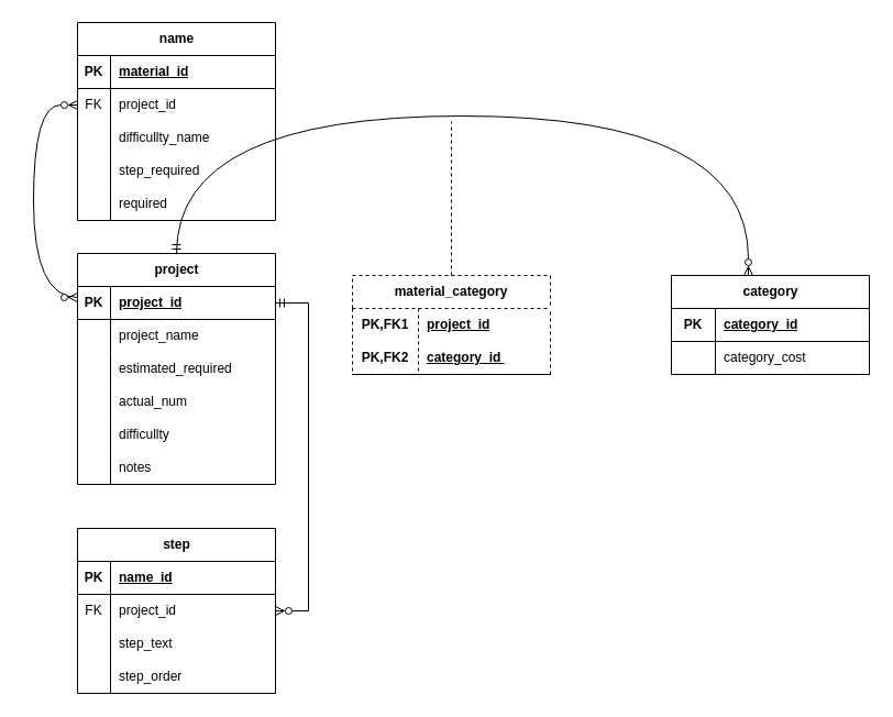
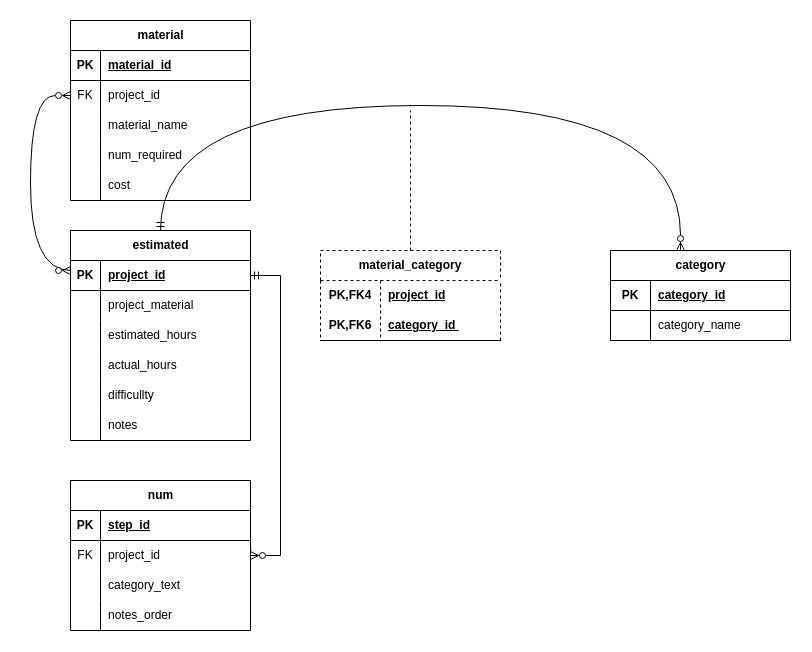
  <mxCell id="0" />
  <mxCell id="1" parent="0" />
- <mxCell id="2" value="project" style="shape=table;startSize=30;container=1;collapsible=1;childLayout=tableLayout;fixedRows=1;rowLines=0;fontStyle=1;align=center;resizeLast=1;html=1;" vertex="1" parent="1"><mxGeometry x="70" y="230" width="180" height="210" as="geometry" /></mxCell>
+ <mxCell id="2" value="estimated" style="shape=table;startSize=30;container=1;collapsible=1;childLayout=tableLayout;fixedRows=1;rowLines=0;fontStyle=1;align=center;resizeLast=1;html=1;" vertex="1" parent="1"><mxGeometry x="70" y="230" width="180" height="210" as="geometry" /></mxCell>
  <mxCell id="3" value="" style="shape=tableRow;horizontal=0;startSize=0;swimlaneHead=0;swimlaneBody=0;fillColor=none;collapsible=0;dropTarget=0;points=[[0,0.5],[1,0.5]];portConstraint=eastwest;top=0;left=0;right=0;bottom=1;" vertex="1" parent="2"><mxGeometry y="30" width="180" height="30" as="geometry" /></mxCell>
  <mxCell id="4" value="PK" style="shape=partialRectangle;connectable=0;fillColor=none;top=0;left=0;bottom=0;right=0;fontStyle=1;overflow=hidden;whiteSpace=wrap;html=1;" vertex="1" parent="3"><mxGeometry width="30" height="30" as="geometry"><mxRectangle width="30" height="30" as="alternateBounds" /></mxGeometry></mxCell>
  <mxCell id="5" value="project_id" style="shape=partialRectangle;connectable=0;fillColor=none;top=0;left=0;bottom=0;right=0;align=left;spacingLeft=6;fontStyle=5;overflow=hidden;whiteSpace=wrap;html=1;" vertex="1" parent="3"><mxGeometry x="30" width="150" height="30" as="geometry"><mxRectangle width="150" height="30" as="alternateBounds" /></mxGeometry></mxCell>
  <mxCell id="6" value="" style="shape=tableRow;horizontal=0;startSize=0;swimlaneHead=0;swimlaneBody=0;fillColor=none;collapsible=0;dropTarget=0;points=[[0,0.5],[1,0.5]];portConstraint=eastwest;top=0;left=0;right=0;bottom=0;" vertex="1" parent="2"><mxGeometry y="60" width="180" height="30" as="geometry" /></mxCell>
  <mxCell id="7" value="" style="shape=partialRectangle;connectable=0;fillColor=none;top=0;left=0;bottom=0;right=0;editable=1;overflow=hidden;whiteSpace=wrap;html=1;" vertex="1" parent="6"><mxGeometry width="30" height="30" as="geometry"><mxRectangle width="30" height="30" as="alternateBounds" /></mxGeometry></mxCell>
- <mxCell id="8" value="project_name" style="shape=partialRectangle;connectable=0;fillColor=none;top=0;left=0;bottom=0;right=0;align=left;spacingLeft=6;overflow=hidden;whiteSpace=wrap;html=1;" vertex="1" parent="6"><mxGeometry x="30" width="150" height="30" as="geometry"><mxRectangle width="150" height="30" as="alternateBounds" /></mxGeometry></mxCell>
+ <mxCell id="8" value="project_material" style="shape=partialRectangle;connectable=0;fillColor=none;top=0;left=0;bottom=0;right=0;align=left;spacingLeft=6;overflow=hidden;whiteSpace=wrap;html=1;" vertex="1" parent="6"><mxGeometry x="30" width="150" height="30" as="geometry"><mxRectangle width="150" height="30" as="alternateBounds" /></mxGeometry></mxCell>
  <mxCell id="9" value="" style="shape=tableRow;horizontal=0;startSize=0;swimlaneHead=0;swimlaneBody=0;fillColor=none;collapsible=0;dropTarget=0;points=[[0,0.5],[1,0.5]];portConstraint=eastwest;top=0;left=0;right=0;bottom=0;" vertex="1" parent="2"><mxGeometry y="90" width="180" height="30" as="geometry" /></mxCell>
  <mxCell id="10" value="" style="shape=partialRectangle;connectable=0;fillColor=none;top=0;left=0;bottom=0;right=0;editable=1;overflow=hidden;whiteSpace=wrap;html=1;" vertex="1" parent="9"><mxGeometry width="30" height="30" as="geometry"><mxRectangle width="30" height="30" as="alternateBounds" /></mxGeometry></mxCell>
- <mxCell id="11" value="estimated_required" style="shape=partialRectangle;connectable=0;fillColor=none;top=0;left=0;bottom=0;right=0;align=left;spacingLeft=6;overflow=hidden;whiteSpace=wrap;html=1;" vertex="1" parent="9"><mxGeometry x="30" width="150" height="30" as="geometry"><mxRectangle width="150" height="30" as="alternateBounds" /></mxGeometry></mxCell>
+ <mxCell id="11" value="estimated_hours" style="shape=partialRectangle;connectable=0;fillColor=none;top=0;left=0;bottom=0;right=0;align=left;spacingLeft=6;overflow=hidden;whiteSpace=wrap;html=1;" vertex="1" parent="9"><mxGeometry x="30" width="150" height="30" as="geometry"><mxRectangle width="150" height="30" as="alternateBounds" /></mxGeometry></mxCell>
  <mxCell id="12" value="" style="shape=tableRow;horizontal=0;startSize=0;swimlaneHead=0;swimlaneBody=0;fillColor=none;collapsible=0;dropTarget=0;points=[[0,0.5],[1,0.5]];portConstraint=eastwest;top=0;left=0;right=0;bottom=0;" vertex="1" parent="2"><mxGeometry y="120" width="180" height="30" as="geometry" /></mxCell>
  <mxCell id="13" value="" style="shape=partialRectangle;connectable=0;fillColor=none;top=0;left=0;bottom=0;right=0;editable=1;overflow=hidden;whiteSpace=wrap;html=1;" vertex="1" parent="12"><mxGeometry width="30" height="30" as="geometry"><mxRectangle width="30" height="30" as="alternateBounds" /></mxGeometry></mxCell>
- <mxCell id="14" value="actual_num" style="shape=partialRectangle;connectable=0;fillColor=none;top=0;left=0;bottom=0;right=0;align=left;spacingLeft=6;overflow=hidden;whiteSpace=wrap;html=1;" vertex="1" parent="12"><mxGeometry x="30" width="150" height="30" as="geometry"><mxRectangle width="150" height="30" as="alternateBounds" /></mxGeometry></mxCell>
+ <mxCell id="14" value="actual_hours" style="shape=partialRectangle;connectable=0;fillColor=none;top=0;left=0;bottom=0;right=0;align=left;spacingLeft=6;overflow=hidden;whiteSpace=wrap;html=1;" vertex="1" parent="12"><mxGeometry x="30" width="150" height="30" as="geometry"><mxRectangle width="150" height="30" as="alternateBounds" /></mxGeometry></mxCell>
  <mxCell id="15" style="shape=tableRow;horizontal=0;startSize=0;swimlaneHead=0;swimlaneBody=0;fillColor=none;collapsible=0;dropTarget=0;points=[[0,0.5],[1,0.5]];portConstraint=eastwest;top=0;left=0;right=0;bottom=0;" vertex="1" parent="2"><mxGeometry y="150" width="180" height="30" as="geometry" /></mxCell>
  <mxCell id="16" style="shape=partialRectangle;connectable=0;fillColor=none;top=0;left=0;bottom=0;right=0;editable=1;overflow=hidden;whiteSpace=wrap;html=1;" vertex="1" parent="15"><mxGeometry width="30" height="30" as="geometry"><mxRectangle width="30" height="30" as="alternateBounds" /></mxGeometry></mxCell>
  <mxCell id="17" value="difficullty" style="shape=partialRectangle;connectable=0;fillColor=none;top=0;left=0;bottom=0;right=0;align=left;spacingLeft=6;overflow=hidden;whiteSpace=wrap;html=1;" vertex="1" parent="15"><mxGeometry x="30" width="150" height="30" as="geometry"><mxRectangle width="150" height="30" as="alternateBounds" /></mxGeometry></mxCell>
  <mxCell id="18" style="shape=tableRow;horizontal=0;startSize=0;swimlaneHead=0;swimlaneBody=0;fillColor=none;collapsible=0;dropTarget=0;points=[[0,0.5],[1,0.5]];portConstraint=eastwest;top=0;left=0;right=0;bottom=0;" vertex="1" parent="2"><mxGeometry y="180" width="180" height="30" as="geometry" /></mxCell>
  <mxCell id="19" style="shape=partialRectangle;connectable=0;fillColor=none;top=0;left=0;bottom=0;right=0;editable=1;overflow=hidden;whiteSpace=wrap;html=1;" vertex="1" parent="18"><mxGeometry width="30" height="30" as="geometry"><mxRectangle width="30" height="30" as="alternateBounds" /></mxGeometry></mxCell>
  <mxCell id="20" value="notes" style="shape=partialRectangle;connectable=0;fillColor=none;top=0;left=0;bottom=0;right=0;align=left;spacingLeft=6;overflow=hidden;whiteSpace=wrap;html=1;" vertex="1" parent="18"><mxGeometry x="30" width="150" height="30" as="geometry"><mxRectangle width="150" height="30" as="alternateBounds" /></mxGeometry></mxCell>
- <mxCell id="21" value="name" style="shape=table;startSize=30;container=1;collapsible=1;childLayout=tableLayout;fixedRows=1;rowLines=0;fontStyle=1;align=center;resizeLast=1;html=1;" vertex="1" parent="1"><mxGeometry x="70" y="20" width="180" height="180" as="geometry" /></mxCell>
+ <mxCell id="21" value="material" style="shape=table;startSize=30;container=1;collapsible=1;childLayout=tableLayout;fixedRows=1;rowLines=0;fontStyle=1;align=center;resizeLast=1;html=1;" vertex="1" parent="1"><mxGeometry x="70" y="20" width="180" height="180" as="geometry" /></mxCell>
  <mxCell id="22" value="" style="shape=tableRow;horizontal=0;startSize=0;swimlaneHead=0;swimlaneBody=0;fillColor=none;collapsible=0;dropTarget=0;points=[[0,0.5],[1,0.5]];portConstraint=eastwest;top=0;left=0;right=0;bottom=1;" vertex="1" parent="21"><mxGeometry y="30" width="180" height="30" as="geometry" /></mxCell>
  <mxCell id="23" value="PK" style="shape=partialRectangle;connectable=0;fillColor=none;top=0;left=0;bottom=0;right=0;fontStyle=1;overflow=hidden;whiteSpace=wrap;html=1;" vertex="1" parent="22"><mxGeometry width="30" height="30" as="geometry"><mxRectangle width="30" height="30" as="alternateBounds" /></mxGeometry></mxCell>
  <mxCell id="24" value="material_id" style="shape=partialRectangle;connectable=0;fillColor=none;top=0;left=0;bottom=0;right=0;align=left;spacingLeft=6;fontStyle=5;overflow=hidden;whiteSpace=wrap;html=1;" vertex="1" parent="22"><mxGeometry x="30" width="150" height="30" as="geometry"><mxRectangle width="150" height="30" as="alternateBounds" /></mxGeometry></mxCell>
  <mxCell id="25" value="" style="shape=tableRow;horizontal=0;startSize=0;swimlaneHead=0;swimlaneBody=0;fillColor=none;collapsible=0;dropTarget=0;points=[[0,0.5],[1,0.5]];portConstraint=eastwest;top=0;left=0;right=0;bottom=0;" vertex="1" parent="21"><mxGeometry y="60" width="180" height="30" as="geometry" /></mxCell>
  <mxCell id="26" value="FK" style="shape=partialRectangle;connectable=0;fillColor=none;top=0;left=0;bottom=0;right=0;editable=1;overflow=hidden;whiteSpace=wrap;html=1;" vertex="1" parent="25"><mxGeometry width="30" height="30" as="geometry"><mxRectangle width="30" height="30" as="alternateBounds" /></mxGeometry></mxCell>
  <mxCell id="27" value="project_id" style="shape=partialRectangle;connectable=0;fillColor=none;top=0;left=0;bottom=0;right=0;align=left;spacingLeft=6;overflow=hidden;whiteSpace=wrap;html=1;" vertex="1" parent="25"><mxGeometry x="30" width="150" height="30" as="geometry"><mxRectangle width="150" height="30" as="alternateBounds" /></mxGeometry></mxCell>
  <mxCell id="28" value="" style="shape=tableRow;horizontal=0;startSize=0;swimlaneHead=0;swimlaneBody=0;fillColor=none;collapsible=0;dropTarget=0;points=[[0,0.5],[1,0.5]];portConstraint=eastwest;top=0;left=0;right=0;bottom=0;" vertex="1" parent="21"><mxGeometry y="90" width="180" height="30" as="geometry" /></mxCell>
  <mxCell id="29" value="" style="shape=partialRectangle;connectable=0;fillColor=none;top=0;left=0;bottom=0;right=0;editable=1;overflow=hidden;whiteSpace=wrap;html=1;" vertex="1" parent="28"><mxGeometry width="30" height="30" as="geometry"><mxRectangle width="30" height="30" as="alternateBounds" /></mxGeometry></mxCell>
- <mxCell id="30" value="difficullty_name" style="shape=partialRectangle;connectable=0;fillColor=none;top=0;left=0;bottom=0;right=0;align=left;spacingLeft=6;overflow=hidden;whiteSpace=wrap;html=1;" vertex="1" parent="28"><mxGeometry x="30" width="150" height="30" as="geometry"><mxRectangle width="150" height="30" as="alternateBounds" /></mxGeometry></mxCell>
+ <mxCell id="30" value="material_name" style="shape=partialRectangle;connectable=0;fillColor=none;top=0;left=0;bottom=0;right=0;align=left;spacingLeft=6;overflow=hidden;whiteSpace=wrap;html=1;" vertex="1" parent="28"><mxGeometry x="30" width="150" height="30" as="geometry"><mxRectangle width="150" height="30" as="alternateBounds" /></mxGeometry></mxCell>
  <mxCell id="31" value="" style="shape=tableRow;horizontal=0;startSize=0;swimlaneHead=0;swimlaneBody=0;fillColor=none;collapsible=0;dropTarget=0;points=[[0,0.5],[1,0.5]];portConstraint=eastwest;top=0;left=0;right=0;bottom=0;" vertex="1" parent="21"><mxGeometry y="120" width="180" height="30" as="geometry" /></mxCell>
  <mxCell id="32" value="" style="shape=partialRectangle;connectable=0;fillColor=none;top=0;left=0;bottom=0;right=0;editable=1;overflow=hidden;whiteSpace=wrap;html=1;" vertex="1" parent="31"><mxGeometry width="30" height="30" as="geometry"><mxRectangle width="30" height="30" as="alternateBounds" /></mxGeometry></mxCell>
- <mxCell id="33" value="step_required" style="shape=partialRectangle;connectable=0;fillColor=none;top=0;left=0;bottom=0;right=0;align=left;spacingLeft=6;overflow=hidden;whiteSpace=wrap;html=1;" vertex="1" parent="31"><mxGeometry x="30" width="150" height="30" as="geometry"><mxRectangle width="150" height="30" as="alternateBounds" /></mxGeometry></mxCell>
+ <mxCell id="33" value="num_required" style="shape=partialRectangle;connectable=0;fillColor=none;top=0;left=0;bottom=0;right=0;align=left;spacingLeft=6;overflow=hidden;whiteSpace=wrap;html=1;" vertex="1" parent="31"><mxGeometry x="30" width="150" height="30" as="geometry"><mxRectangle width="150" height="30" as="alternateBounds" /></mxGeometry></mxCell>
  <mxCell id="34" style="shape=tableRow;horizontal=0;startSize=0;swimlaneHead=0;swimlaneBody=0;fillColor=none;collapsible=0;dropTarget=0;points=[[0,0.5],[1,0.5]];portConstraint=eastwest;top=0;left=0;right=0;bottom=0;" vertex="1" parent="21"><mxGeometry y="150" width="180" height="30" as="geometry" /></mxCell>
  <mxCell id="35" style="shape=partialRectangle;connectable=0;fillColor=none;top=0;left=0;bottom=0;right=0;editable=1;overflow=hidden;whiteSpace=wrap;html=1;" vertex="1" parent="34"><mxGeometry width="30" height="30" as="geometry"><mxRectangle width="30" height="30" as="alternateBounds" /></mxGeometry></mxCell>
- <mxCell id="36" value="required" style="shape=partialRectangle;connectable=0;fillColor=none;top=0;left=0;bottom=0;right=0;align=left;spacingLeft=6;overflow=hidden;whiteSpace=wrap;html=1;" vertex="1" parent="34"><mxGeometry x="30" width="150" height="30" as="geometry"><mxRectangle width="150" height="30" as="alternateBounds" /></mxGeometry></mxCell>
- <mxCell id="37" value="step" style="shape=table;startSize=30;container=1;collapsible=1;childLayout=tableLayout;fixedRows=1;rowLines=0;fontStyle=1;align=center;resizeLast=1;html=1;" vertex="1" parent="1"><mxGeometry x="70" y="480" width="180" height="150" as="geometry" /></mxCell>
+ <mxCell id="36" value="cost" style="shape=partialRectangle;connectable=0;fillColor=none;top=0;left=0;bottom=0;right=0;align=left;spacingLeft=6;overflow=hidden;whiteSpace=wrap;html=1;" vertex="1" parent="34"><mxGeometry x="30" width="150" height="30" as="geometry"><mxRectangle width="150" height="30" as="alternateBounds" /></mxGeometry></mxCell>
+ <mxCell id="37" value="num" style="shape=table;startSize=30;container=1;collapsible=1;childLayout=tableLayout;fixedRows=1;rowLines=0;fontStyle=1;align=center;resizeLast=1;html=1;" vertex="1" parent="1"><mxGeometry x="70" y="480" width="180" height="150" as="geometry" /></mxCell>
  <mxCell id="38" value="" style="shape=tableRow;horizontal=0;startSize=0;swimlaneHead=0;swimlaneBody=0;fillColor=none;collapsible=0;dropTarget=0;points=[[0,0.5],[1,0.5]];portConstraint=eastwest;top=0;left=0;right=0;bottom=1;" vertex="1" parent="37"><mxGeometry y="30" width="180" height="30" as="geometry" /></mxCell>
  <mxCell id="39" value="PK" style="shape=partialRectangle;connectable=0;fillColor=none;top=0;left=0;bottom=0;right=0;fontStyle=1;overflow=hidden;whiteSpace=wrap;html=1;" vertex="1" parent="38"><mxGeometry width="30" height="30" as="geometry"><mxRectangle width="30" height="30" as="alternateBounds" /></mxGeometry></mxCell>
- <mxCell id="40" value="name_id" style="shape=partialRectangle;connectable=0;fillColor=none;top=0;left=0;bottom=0;right=0;align=left;spacingLeft=6;fontStyle=5;overflow=hidden;whiteSpace=wrap;html=1;" vertex="1" parent="38"><mxGeometry x="30" width="150" height="30" as="geometry"><mxRectangle width="150" height="30" as="alternateBounds" /></mxGeometry></mxCell>
+ <mxCell id="40" value="step_id" style="shape=partialRectangle;connectable=0;fillColor=none;top=0;left=0;bottom=0;right=0;align=left;spacingLeft=6;fontStyle=5;overflow=hidden;whiteSpace=wrap;html=1;" vertex="1" parent="38"><mxGeometry x="30" width="150" height="30" as="geometry"><mxRectangle width="150" height="30" as="alternateBounds" /></mxGeometry></mxCell>
  <mxCell id="41" value="" style="shape=tableRow;horizontal=0;startSize=0;swimlaneHead=0;swimlaneBody=0;fillColor=none;collapsible=0;dropTarget=0;points=[[0,0.5],[1,0.5]];portConstraint=eastwest;top=0;left=0;right=0;bottom=0;" vertex="1" parent="37"><mxGeometry y="60" width="180" height="30" as="geometry" /></mxCell>
  <mxCell id="42" value="FK" style="shape=partialRectangle;connectable=0;fillColor=none;top=0;left=0;bottom=0;right=0;editable=1;overflow=hidden;whiteSpace=wrap;html=1;" vertex="1" parent="41"><mxGeometry width="30" height="30" as="geometry"><mxRectangle width="30" height="30" as="alternateBounds" /></mxGeometry></mxCell>
  <mxCell id="43" value="project_id" style="shape=partialRectangle;connectable=0;fillColor=none;top=0;left=0;bottom=0;right=0;align=left;spacingLeft=6;overflow=hidden;whiteSpace=wrap;html=1;" vertex="1" parent="41"><mxGeometry x="30" width="150" height="30" as="geometry"><mxRectangle width="150" height="30" as="alternateBounds" /></mxGeometry></mxCell>
  <mxCell id="44" value="" style="shape=tableRow;horizontal=0;startSize=0;swimlaneHead=0;swimlaneBody=0;fillColor=none;collapsible=0;dropTarget=0;points=[[0,0.5],[1,0.5]];portConstraint=eastwest;top=0;left=0;right=0;bottom=0;" vertex="1" parent="37"><mxGeometry y="90" width="180" height="30" as="geometry" /></mxCell>
  <mxCell id="45" value="" style="shape=partialRectangle;connectable=0;fillColor=none;top=0;left=0;bottom=0;right=0;editable=1;overflow=hidden;whiteSpace=wrap;html=1;" vertex="1" parent="44"><mxGeometry width="30" height="30" as="geometry"><mxRectangle width="30" height="30" as="alternateBounds" /></mxGeometry></mxCell>
- <mxCell id="46" value="step_text" style="shape=partialRectangle;connectable=0;fillColor=none;top=0;left=0;bottom=0;right=0;align=left;spacingLeft=6;overflow=hidden;whiteSpace=wrap;html=1;" vertex="1" parent="44"><mxGeometry x="30" width="150" height="30" as="geometry"><mxRectangle width="150" height="30" as="alternateBounds" /></mxGeometry></mxCell>
+ <mxCell id="46" value="category_text" style="shape=partialRectangle;connectable=0;fillColor=none;top=0;left=0;bottom=0;right=0;align=left;spacingLeft=6;overflow=hidden;whiteSpace=wrap;html=1;" vertex="1" parent="44"><mxGeometry x="30" width="150" height="30" as="geometry"><mxRectangle width="150" height="30" as="alternateBounds" /></mxGeometry></mxCell>
  <mxCell id="47" value="" style="shape=tableRow;horizontal=0;startSize=0;swimlaneHead=0;swimlaneBody=0;fillColor=none;collapsible=0;dropTarget=0;points=[[0,0.5],[1,0.5]];portConstraint=eastwest;top=0;left=0;right=0;bottom=0;" vertex="1" parent="37"><mxGeometry y="120" width="180" height="30" as="geometry" /></mxCell>
  <mxCell id="48" value="" style="shape=partialRectangle;connectable=0;fillColor=none;top=0;left=0;bottom=0;right=0;editable=1;overflow=hidden;whiteSpace=wrap;html=1;" vertex="1" parent="47"><mxGeometry width="30" height="30" as="geometry"><mxRectangle width="30" height="30" as="alternateBounds" /></mxGeometry></mxCell>
- <mxCell id="49" value="step_order" style="shape=partialRectangle;connectable=0;fillColor=none;top=0;left=0;bottom=0;right=0;align=left;spacingLeft=6;overflow=hidden;whiteSpace=wrap;html=1;" vertex="1" parent="47"><mxGeometry x="30" width="150" height="30" as="geometry"><mxRectangle width="150" height="30" as="alternateBounds" /></mxGeometry></mxCell>
+ <mxCell id="49" value="notes_order" style="shape=partialRectangle;connectable=0;fillColor=none;top=0;left=0;bottom=0;right=0;align=left;spacingLeft=6;overflow=hidden;whiteSpace=wrap;html=1;" vertex="1" parent="47"><mxGeometry x="30" width="150" height="30" as="geometry"><mxRectangle width="150" height="30" as="alternateBounds" /></mxGeometry></mxCell>
  <mxCell id="50" value="category" style="shape=table;startSize=30;container=1;collapsible=1;childLayout=tableLayout;fixedRows=1;rowLines=0;fontStyle=1;align=center;resizeLast=1;html=1;" vertex="1" parent="1"><mxGeometry x="610" y="250" width="180" height="90" as="geometry" /></mxCell>
  <mxCell id="51" value="" style="shape=tableRow;horizontal=0;startSize=0;swimlaneHead=0;swimlaneBody=0;fillColor=none;collapsible=0;dropTarget=0;points=[[0,0.5],[1,0.5]];portConstraint=eastwest;top=0;left=0;right=0;bottom=1;" vertex="1" parent="50"><mxGeometry y="30" width="180" height="30" as="geometry" /></mxCell>
  <mxCell id="52" value="PK" style="shape=partialRectangle;connectable=0;fillColor=none;top=0;left=0;bottom=0;right=0;fontStyle=1;overflow=hidden;whiteSpace=wrap;html=1;" vertex="1" parent="51"><mxGeometry width="40" height="30" as="geometry"><mxRectangle width="40" height="30" as="alternateBounds" /></mxGeometry></mxCell>
  <mxCell id="53" value="category_id" style="shape=partialRectangle;connectable=0;fillColor=none;top=0;left=0;bottom=0;right=0;align=left;spacingLeft=6;fontStyle=5;overflow=hidden;whiteSpace=wrap;html=1;" vertex="1" parent="51"><mxGeometry x="40" width="140" height="30" as="geometry"><mxRectangle width="140" height="30" as="alternateBounds" /></mxGeometry></mxCell>
  <mxCell id="54" value="" style="shape=tableRow;horizontal=0;startSize=0;swimlaneHead=0;swimlaneBody=0;fillColor=none;collapsible=0;dropTarget=0;points=[[0,0.5],[1,0.5]];portConstraint=eastwest;top=0;left=0;right=0;bottom=0;" vertex="1" parent="50"><mxGeometry y="60" width="180" height="30" as="geometry" /></mxCell>
  <mxCell id="55" value="" style="shape=partialRectangle;connectable=0;fillColor=none;top=0;left=0;bottom=0;right=0;editable=1;overflow=hidden;whiteSpace=wrap;html=1;" vertex="1" parent="54"><mxGeometry width="40" height="30" as="geometry"><mxRectangle width="40" height="30" as="alternateBounds" /></mxGeometry></mxCell>
- <mxCell id="56" value="category_cost" style="shape=partialRectangle;connectable=0;fillColor=none;top=0;left=0;bottom=0;right=0;align=left;spacingLeft=6;overflow=hidden;whiteSpace=wrap;html=1;" vertex="1" parent="54"><mxGeometry x="40" width="140" height="30" as="geometry"><mxRectangle width="140" height="30" as="alternateBounds" /></mxGeometry></mxCell>
+ <mxCell id="56" value="category_name" style="shape=partialRectangle;connectable=0;fillColor=none;top=0;left=0;bottom=0;right=0;align=left;spacingLeft=6;overflow=hidden;whiteSpace=wrap;html=1;" vertex="1" parent="54"><mxGeometry x="40" width="140" height="30" as="geometry"><mxRectangle width="140" height="30" as="alternateBounds" /></mxGeometry></mxCell>
  <mxCell id="57" value="material_category" style="shape=table;startSize=30;container=1;collapsible=1;childLayout=tableLayout;fixedRows=1;rowLines=0;fontStyle=1;align=center;resizeLast=1;html=1;whiteSpace=wrap;dashed=1;" vertex="1" parent="1"><mxGeometry x="320" y="250" width="180" height="90" as="geometry" /></mxCell>
  <mxCell id="58" value="" style="shape=tableRow;horizontal=0;startSize=0;swimlaneHead=0;swimlaneBody=0;fillColor=none;collapsible=0;dropTarget=0;points=[[0,0.5],[1,0.5]];portConstraint=eastwest;top=0;left=0;right=0;bottom=0;html=1;" vertex="1" parent="57"><mxGeometry y="30" width="180" height="30" as="geometry" /></mxCell>
- <mxCell id="59" value="PK,FK1" style="shape=partialRectangle;connectable=0;fillColor=none;top=0;left=0;bottom=0;right=0;fontStyle=1;overflow=hidden;html=1;whiteSpace=wrap;" vertex="1" parent="58"><mxGeometry width="60" height="30" as="geometry"><mxRectangle width="60" height="30" as="alternateBounds" /></mxGeometry></mxCell>
+ <mxCell id="59" value="PK,FK4" style="shape=partialRectangle;connectable=0;fillColor=none;top=0;left=0;bottom=0;right=0;fontStyle=1;overflow=hidden;html=1;whiteSpace=wrap;" vertex="1" parent="58"><mxGeometry width="60" height="30" as="geometry"><mxRectangle width="60" height="30" as="alternateBounds" /></mxGeometry></mxCell>
  <mxCell id="60" value="project_id" style="shape=partialRectangle;connectable=0;fillColor=none;top=0;left=0;bottom=0;right=0;align=left;spacingLeft=6;fontStyle=5;overflow=hidden;html=1;whiteSpace=wrap;" vertex="1" parent="58"><mxGeometry x="60" width="120" height="30" as="geometry"><mxRectangle width="120" height="30" as="alternateBounds" /></mxGeometry></mxCell>
  <mxCell id="61" value="" style="shape=tableRow;horizontal=0;startSize=0;swimlaneHead=0;swimlaneBody=0;fillColor=none;collapsible=0;dropTarget=0;points=[[0,0.5],[1,0.5]];portConstraint=eastwest;top=0;left=0;right=0;bottom=1;html=1;" vertex="1" parent="57"><mxGeometry y="60" width="180" height="30" as="geometry" /></mxCell>
- <mxCell id="62" value="PK,FK2" style="shape=partialRectangle;connectable=0;fillColor=none;top=0;left=0;bottom=0;right=0;fontStyle=1;overflow=hidden;html=1;whiteSpace=wrap;" vertex="1" parent="61"><mxGeometry width="60" height="30" as="geometry"><mxRectangle width="60" height="30" as="alternateBounds" /></mxGeometry></mxCell>
+ <mxCell id="62" value="PK,FK6" style="shape=partialRectangle;connectable=0;fillColor=none;top=0;left=0;bottom=0;right=0;fontStyle=1;overflow=hidden;html=1;whiteSpace=wrap;" vertex="1" parent="61"><mxGeometry width="60" height="30" as="geometry"><mxRectangle width="60" height="30" as="alternateBounds" /></mxGeometry></mxCell>
  <mxCell id="63" value="category_id&amp;nbsp;" style="shape=partialRectangle;connectable=0;fillColor=none;top=0;left=0;bottom=0;right=0;align=left;spacingLeft=6;fontStyle=5;overflow=hidden;html=1;whiteSpace=wrap;" vertex="1" parent="61"><mxGeometry x="60" width="120" height="30" as="geometry"><mxRectangle width="120" height="30" as="alternateBounds" /></mxGeometry></mxCell>
  <mxCell id="64" value="" style="fontSize=12;html=1;endArrow=ERzeroToMany;endFill=1;rounded=0;exitX=0;exitY=0.5;exitDx=0;exitDy=0;entryX=0;entryY=0.333;entryDx=0;entryDy=0;entryPerimeter=0;edgeStyle=orthogonalEdgeStyle;curved=1;startArrow=ERzeroToMany;startFill=0;" edge="1" parent="1" source="25" target="3"><mxGeometry width="100" height="100" relative="1" as="geometry"><mxPoint x="-20" y="370" as="sourcePoint" /><mxPoint x="80" y="270" as="targetPoint" /><Array as="points"><mxPoint x="30" y="95" /><mxPoint x="30" y="270" /></Array></mxGeometry></mxCell>
  <mxCell id="65" value="" style="endArrow=ERzeroToMany;html=1;rounded=0;exitX=0.5;exitY=0;exitDx=0;exitDy=0;edgeStyle=orthogonalEdgeStyle;curved=1;startArrow=ERmandOne;startFill=0;endFill=0;" edge="1" parent="1" source="2"><mxGeometry relative="1" as="geometry"><mxPoint x="160" y="240" as="sourcePoint" /><mxPoint x="680" y="250" as="targetPoint" /><Array as="points"><mxPoint x="160" y="105" /><mxPoint x="680" y="105" /></Array></mxGeometry></mxCell>
  <mxCell id="66" value="" style="endArrow=none;html=1;rounded=0;exitX=0.5;exitY=0;exitDx=0;exitDy=0;dashed=1;" edge="1" parent="1" source="57"><mxGeometry relative="1" as="geometry"><mxPoint x="390" y="540" as="sourcePoint" /><mxPoint x="410" y="110" as="targetPoint" /></mxGeometry></mxCell>
  <mxCell id="67" value="" style="edgeStyle=entityRelationEdgeStyle;fontSize=12;html=1;endArrow=ERmandOne;startArrow=ERzeroToMany;rounded=0;endFill=0;startFill=0;" edge="1" parent="1" source="41" target="3"><mxGeometry width="100" height="100" relative="1" as="geometry"><mxPoint x="550" y="460" as="sourcePoint" /><mxPoint x="650" y="360" as="targetPoint" /><Array as="points"><mxPoint x="50" y="390" /><mxPoint x="20" y="390" /></Array></mxGeometry></mxCell>
